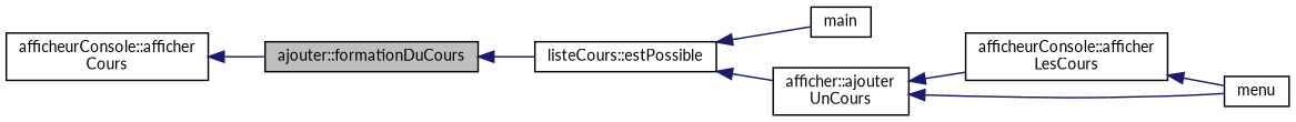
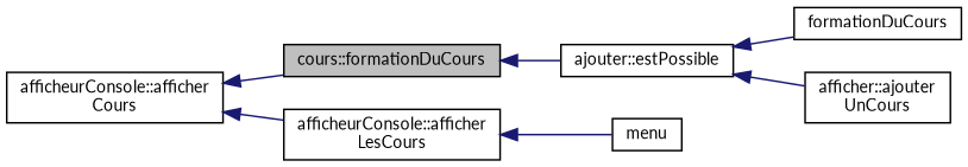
  digraph {
    fontname=Lato
    rankdir=LR
    node [color=black fillcolor=white fontname=Lato fontsize=10 shape=record style=filled]
    edge [color=midnightblue dir=back fontname=Lato fontsize=10 labelfontname=Helvetica labelfontsize=10 style=solid]
-   n1 [fillcolor=grey75 fontcolor=black height=0.2 label="ajouter::formationDuCours" width=0.4]
-   n2 [height=0.2 label="listeCours::estPossible" width=0.4]
+   n1 [fillcolor=grey75 fontcolor=black height=0.2 label="cours::formationDuCours" width=0.4]
+   n2 [height=0.2 label="ajouter::estPossible" width=0.4]
    n3 [height=0.2 label="afficheurConsole::afficher\lCours" width=0.4]
    n4 [height=0.2 label="afficheurConsole::afficher\lLesCours" width=0.4]
-   n5 [height=0.2 label=main width=0.4]
+   n5 [height=0.2 label=formationDuCours width=0.4]
    n6 [height=0.2 label="afficher::ajouter\lUnCours" width=0.4]
    n7 [height=0.2 label=menu width=0.4]
    n1 -> n2
    n2 -> n5
    n2 -> n6
    n3 -> n1
-   n6 -> n4
+   n3 -> n4
    n4 -> n7
-   n6 -> n7
  }
